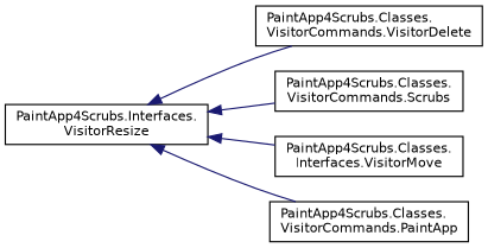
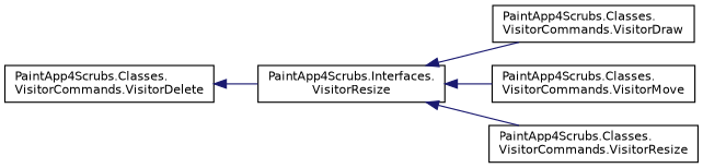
  digraph {
    rankdir=LR
    node [color=black fillcolor=white fontname=Helvetica fontsize=10 shape=record style=filled]
    edge [color=midnightblue dir=back fontname=Helvetica fontsize=10 labelfontname=Helvetica labelfontsize=10 style=solid]
    n1 [height=0.2 label="PaintApp4Scrubs.Interfaces.\lVisitorResize" width=0.4]
    n2 [height=0.2 label="PaintApp4Scrubs.Classes.\lVisitorCommands.VisitorDelete" width=0.4]
-   n3 [height=0.2 label="PaintApp4Scrubs.Classes.\lVisitorCommands.Scrubs" width=0.4]
-   n4 [height=0.2 label="PaintApp4Scrubs.Classes.\lInterfaces.VisitorMove" width=0.4]
-   n5 [height=0.2 label="PaintApp4Scrubs.Classes.\lVisitorCommands.PaintApp" width=0.4]
-   n1 -> n2
+   n3 [height=0.2 label="PaintApp4Scrubs.Classes.\lVisitorCommands.VisitorDraw" width=0.4]
+   n4 [height=0.2 label="PaintApp4Scrubs.Classes.\lVisitorCommands.VisitorMove" width=0.4]
+   n5 [height=0.2 label="PaintApp4Scrubs.Classes.\lVisitorCommands.VisitorResize" width=0.4]
+   n2 -> n1
    n1 -> n3
    n1 -> n4
    n1 -> n5
  }
